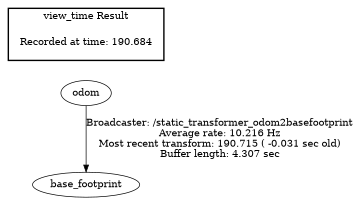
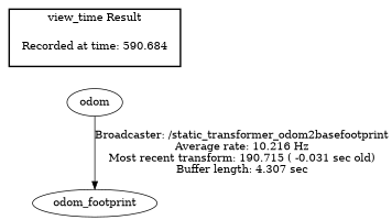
  digraph {
-   "Recorded at time: 190.684" [shape=plaintext]
+   "Recorded at time: 190.684" [shape=plaintext label="Recorded at time: 590.684"]
    odom
-   base_footprint
+   base_footprint [label=odom_footprint]
    subgraph cluster_1 {
      color=black
      label="view_time Result"
      style=bold
      "Recorded at time: 190.684"
    }
    "Recorded at time: 190.684" -> odom [style=invis]
    odom -> base_footprint [label="Broadcaster: /static_transformer_odom2basefootprint\nAverage rate: 10.216 Hz\nMost recent transform: 190.715 ( -0.031 sec old)\nBuffer length: 4.307 sec\n"]
  }
